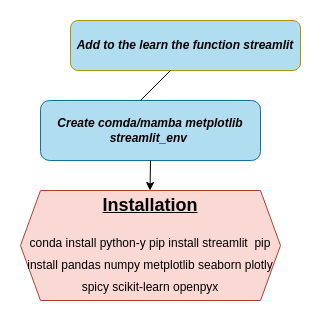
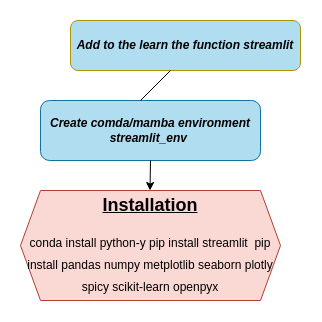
  <mxCell id="0" />
  <mxCell id="1" parent="0" />
  <mxCell id="2" value="&lt;b&gt;&lt;i&gt;Add to the learn the function streamlit&lt;/i&gt;&lt;/b&gt;" style="rounded=1;whiteSpace=wrap;html=1;fillColor=#b1ddf0;fontColor=#000000;strokeColor=#B09500;" parent="1" vertex="1"><mxGeometry x="70" y="20" width="230" height="50" as="geometry" /></mxCell>
- <mxCell id="3" value="&lt;b&gt;&lt;i&gt;Create comda/mamba metplotlib&lt;/i&gt;&lt;/b&gt;&lt;div&gt;&lt;b&gt;&lt;i&gt;streamlit_env&amp;nbsp;&lt;/i&gt;&lt;/b&gt;&lt;/div&gt;" style="rounded=1;whiteSpace=wrap;html=1;fillColor=#b1ddf0;strokeColor=#10739e;" parent="1" vertex="1"><mxGeometry x="40" y="100" width="220" height="60" as="geometry" /></mxCell>
+ <mxCell id="3" value="&lt;b&gt;&lt;i&gt;Create comda/mamba environment&lt;/i&gt;&lt;/b&gt;&lt;div&gt;&lt;b&gt;&lt;i&gt;streamlit_env&amp;nbsp;&lt;/i&gt;&lt;/b&gt;&lt;/div&gt;" style="rounded=1;whiteSpace=wrap;html=1;fillColor=#b1ddf0;strokeColor=#10739e;" parent="1" vertex="1"><mxGeometry x="40" y="100" width="220" height="60" as="geometry" /></mxCell>
  <mxCell id="4" value="&lt;div&gt;&lt;br&gt;&lt;/div&gt;&lt;div&gt;&lt;br&gt;&lt;/div&gt;" style="endArrow=classic;html=1;" parent="1" edge="1"><mxGeometry width="50" height="50" relative="1" as="geometry"><mxPoint x="150" y="160" as="sourcePoint" /><mxPoint x="149.5" y="190" as="targetPoint" /></mxGeometry></mxCell>
  <mxCell id="5" value="&lt;h2&gt;&lt;u&gt;Installation&lt;/u&gt;&lt;/h2&gt;&lt;h2&gt;&lt;span style=&quot;background-color: transparent; font-size: 12px; font-weight: normal;&quot;&gt;conda install python-y&amp;nbsp;&lt;/span&gt;&lt;span style=&quot;background-color: transparent; font-size: 12px; font-weight: normal;&quot;&gt;pip install streamlit&amp;nbsp;&amp;nbsp;&lt;/span&gt;&lt;span style=&quot;background-color: transparent; font-size: 12px; font-weight: normal;&quot;&gt;pip install pandas numpy metplotlib seaborn plotly spicy scikit-learn openpyx&lt;/span&gt;&lt;/h2&gt;" style="shape=hexagon;perimeter=hexagonPerimeter2;whiteSpace=wrap;html=1;fixedSize=1;fillColor=#fad9d5;strokeColor=#ae4132;" parent="1" vertex="1"><mxGeometry y="190" width="260" height="110" as="geometry" x="20" /></mxCell>
  <mxCell id="6" value="" style="endArrow=none;html=1;" parent="1" edge="1"><mxGeometry width="50" height="50" relative="1" as="geometry"><mxPoint x="140" y="100" as="sourcePoint" /><mxPoint x="170" y="70" as="targetPoint" /></mxGeometry></mxCell>
